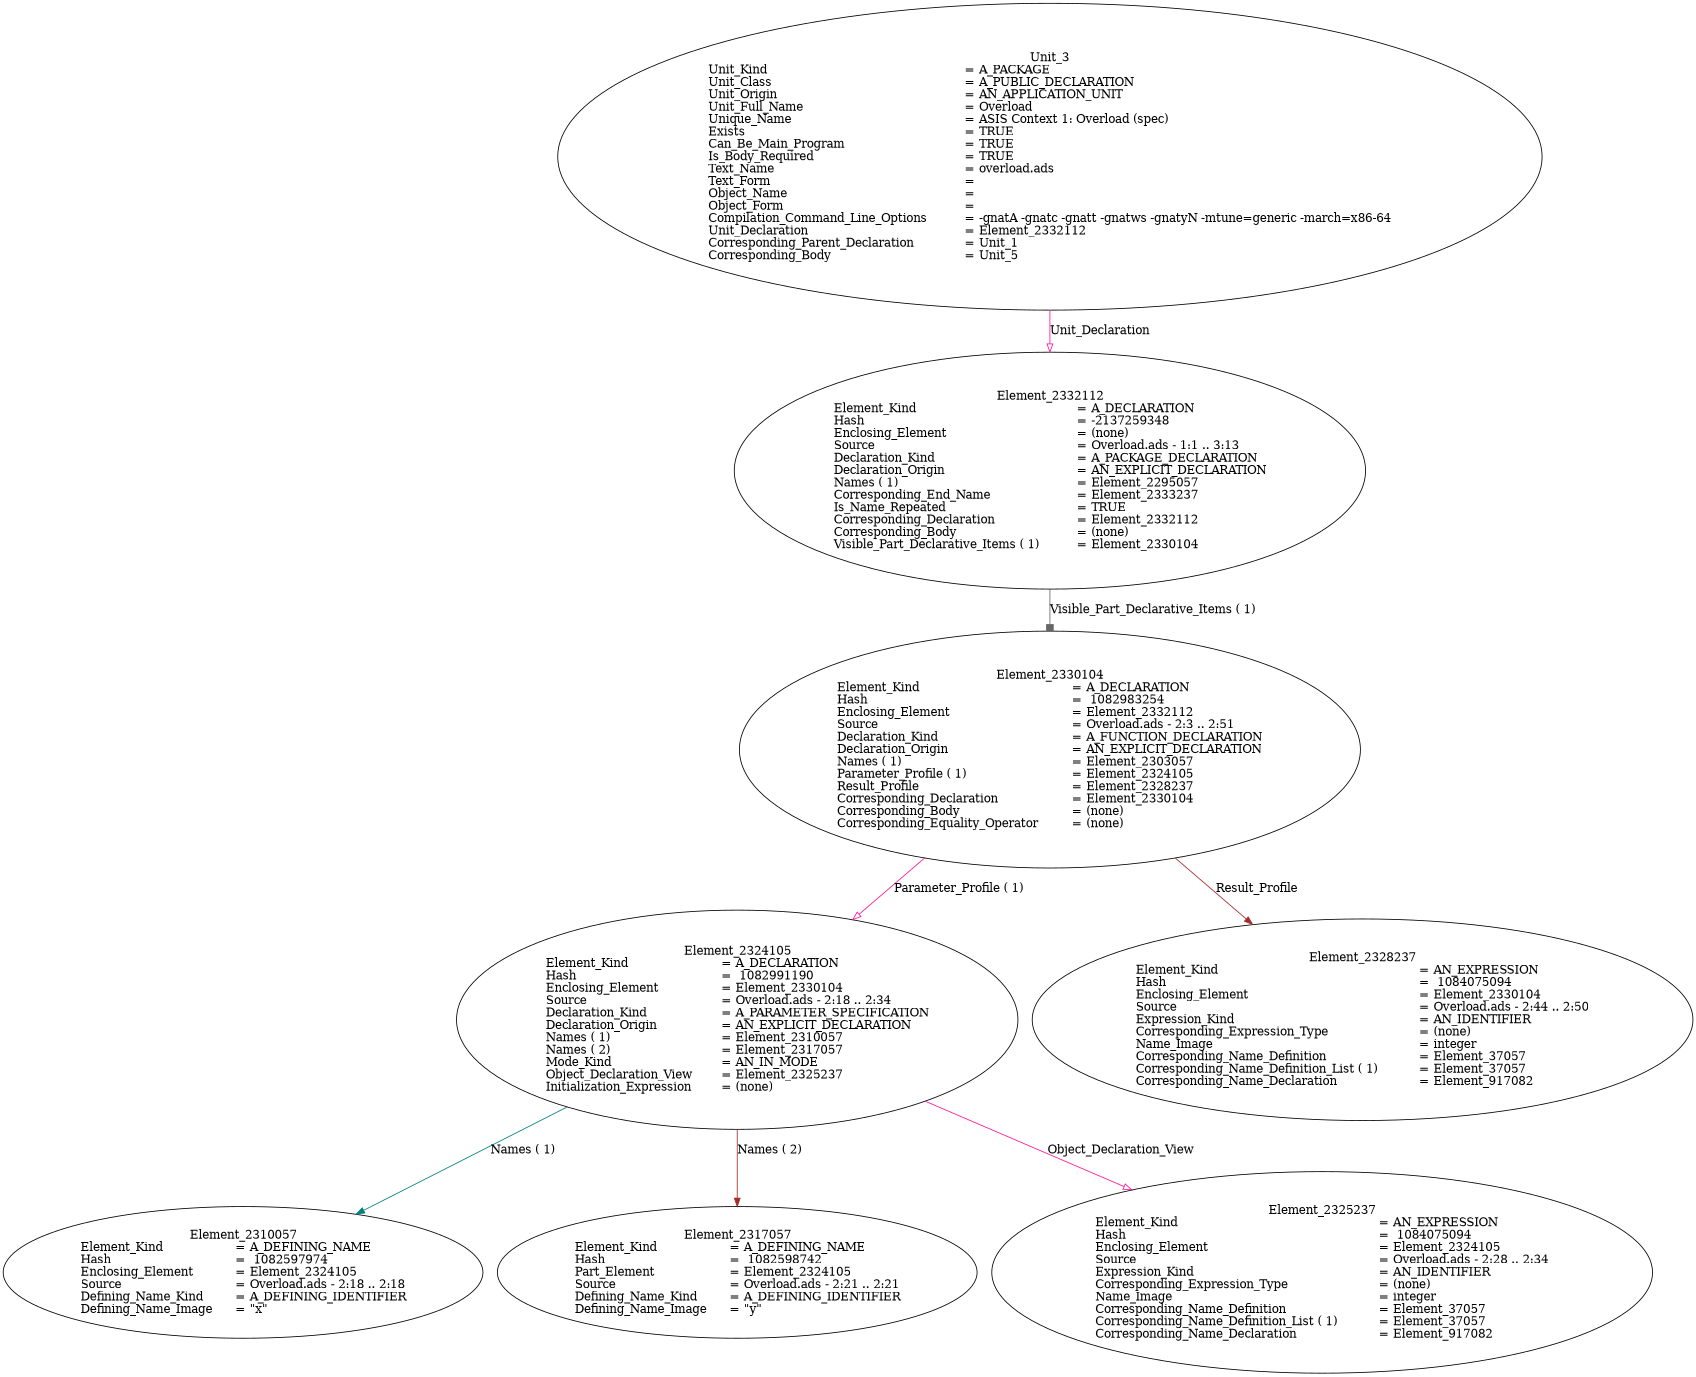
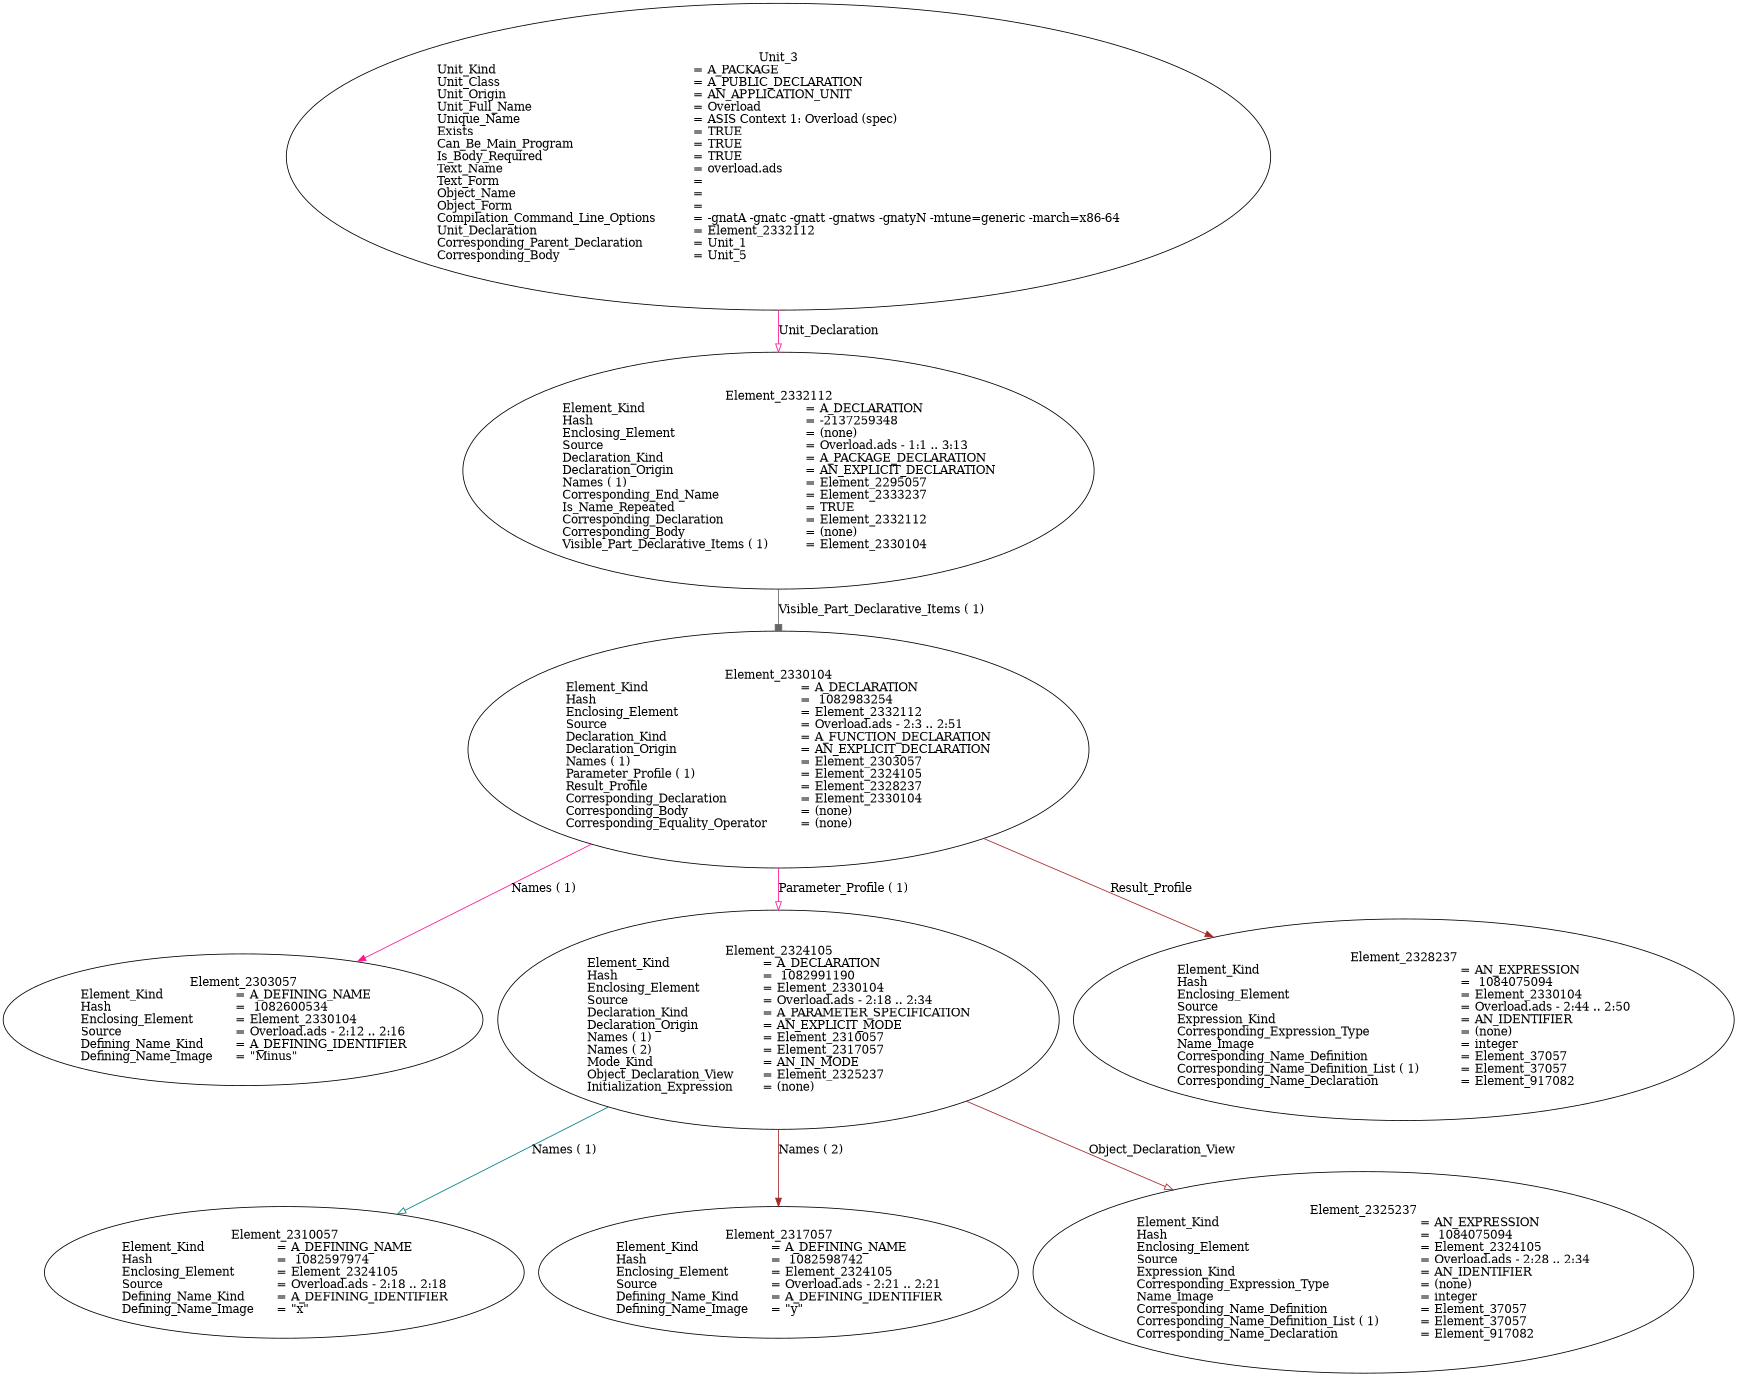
  digraph {
    edge [arrowhead=normal color=deeppink]
    n1 [label=<<TABLE BORDER="0" CELLBORDER="0" CELLSPACING="0" CELLPADDING="0">            <TR><TD COLSPAN="3">Unit_3</TD></TR>           <TR><TD ALIGN="LEFT">Unit_Kind   </TD><TD> = </TD><TD ALIGN="LEFT">A_PACKAGE</TD></TR>           <TR><TD ALIGN="LEFT">Unit_Class   </TD><TD> = </TD><TD ALIGN="LEFT">A_PUBLIC_DECLARATION</TD></TR>           <TR><TD ALIGN="LEFT">Unit_Origin   </TD><TD> = </TD><TD ALIGN="LEFT">AN_APPLICATION_UNIT</TD></TR>           <TR><TD ALIGN="LEFT">Unit_Full_Name    </TD><TD> = </TD><TD ALIGN="LEFT">Overload</TD></TR>           <TR><TD ALIGN="LEFT">Unique_Name   </TD><TD> = </TD><TD ALIGN="LEFT">ASIS Context 1: Overload (spec)</TD></TR>           <TR><TD ALIGN="LEFT">Exists  </TD><TD> = </TD><TD ALIGN="LEFT">TRUE</TD></TR>           <TR><TD ALIGN="LEFT">Can_Be_Main_Program     </TD><TD> = </TD><TD ALIGN="LEFT">TRUE</TD></TR>           <TR><TD ALIGN="LEFT">Is_Body_Required     </TD><TD> = </TD><TD ALIGN="LEFT">TRUE</TD></TR>           <TR><TD ALIGN="LEFT">Text_Name   </TD><TD> = </TD><TD ALIGN="LEFT">overload.ads</TD></TR>           <TR><TD ALIGN="LEFT">Text_Form   </TD><TD> = </TD><TD ALIGN="LEFT"></TD></TR>           <TR><TD ALIGN="LEFT">Object_Name   </TD><TD> = </TD><TD ALIGN="LEFT"></TD></TR>           <TR><TD ALIGN="LEFT">Object_Form   </TD><TD> = </TD><TD ALIGN="LEFT"></TD></TR>           <TR><TD ALIGN="LEFT">Compilation_Command_Line_Options         </TD><TD> = </TD><TD ALIGN="LEFT">-gnatA -gnatc -gnatt -gnatws -gnatyN -mtune=generic -march=x86-64</TD></TR>           <TR><TD ALIGN="LEFT">Unit_Declaration     </TD><TD> = </TD><TD ALIGN="LEFT">Element_2332112</TD></TR>           <TR><TD ALIGN="LEFT">Corresponding_Parent_Declaration         </TD><TD> = </TD><TD ALIGN="LEFT">Unit_1</TD></TR>           <TR><TD ALIGN="LEFT">Corresponding_Body     </TD><TD> = </TD><TD ALIGN="LEFT">Unit_5</TD></TR>           </TABLE>>]
    n2 [label=<<TABLE BORDER="0" CELLBORDER="0" CELLSPACING="0" CELLPADDING="0">            <TR><TD COLSPAN="3">Element_2332112</TD></TR>           <TR><TD ALIGN="LEFT">Element_Kind    </TD><TD> = </TD><TD ALIGN="LEFT">A_DECLARATION</TD></TR>           <TR><TD ALIGN="LEFT">Hash  </TD><TD> = </TD><TD ALIGN="LEFT">-2137259348</TD></TR>           <TR><TD ALIGN="LEFT">Enclosing_Element     </TD><TD> = </TD><TD ALIGN="LEFT">(none)</TD></TR>           <TR><TD ALIGN="LEFT">Source  </TD><TD> = </TD><TD ALIGN="LEFT">Overload.ads - 1:1 .. 3:13</TD></TR>           <TR><TD ALIGN="LEFT">Declaration_Kind     </TD><TD> = </TD><TD ALIGN="LEFT">A_PACKAGE_DECLARATION</TD></TR>           <TR><TD ALIGN="LEFT">Declaration_Origin     </TD><TD> = </TD><TD ALIGN="LEFT">AN_EXPLICIT_DECLARATION</TD></TR>           <TR><TD ALIGN="LEFT">Names ( 1)   </TD><TD> = </TD><TD ALIGN="LEFT">Element_2295057</TD></TR>           <TR><TD ALIGN="LEFT">Corresponding_End_Name      </TD><TD> = </TD><TD ALIGN="LEFT">Element_2333237</TD></TR>           <TR><TD ALIGN="LEFT">Is_Name_Repeated     </TD><TD> = </TD><TD ALIGN="LEFT">TRUE</TD></TR>           <TR><TD ALIGN="LEFT">Corresponding_Declaration       </TD><TD> = </TD><TD ALIGN="LEFT">Element_2332112</TD></TR>           <TR><TD ALIGN="LEFT">Corresponding_Body     </TD><TD> = </TD><TD ALIGN="LEFT">(none)</TD></TR>           <TR><TD ALIGN="LEFT">Visible_Part_Declarative_Items ( 1)         </TD><TD> = </TD><TD ALIGN="LEFT">Element_2330104</TD></TR>           </TABLE>>]
    n3 [label=<<TABLE BORDER="0" CELLBORDER="0" CELLSPACING="0" CELLPADDING="0">            <TR><TD COLSPAN="3">Element_2330104</TD></TR>           <TR><TD ALIGN="LEFT">Element_Kind    </TD><TD> = </TD><TD ALIGN="LEFT">A_DECLARATION</TD></TR>           <TR><TD ALIGN="LEFT">Hash  </TD><TD> = </TD><TD ALIGN="LEFT"> 1082983254</TD></TR>           <TR><TD ALIGN="LEFT">Enclosing_Element     </TD><TD> = </TD><TD ALIGN="LEFT">Element_2332112</TD></TR>           <TR><TD ALIGN="LEFT">Source  </TD><TD> = </TD><TD ALIGN="LEFT">Overload.ads - 2:3 .. 2:51</TD></TR>           <TR><TD ALIGN="LEFT">Declaration_Kind     </TD><TD> = </TD><TD ALIGN="LEFT">A_FUNCTION_DECLARATION</TD></TR>           <TR><TD ALIGN="LEFT">Declaration_Origin     </TD><TD> = </TD><TD ALIGN="LEFT">AN_EXPLICIT_DECLARATION</TD></TR>           <TR><TD ALIGN="LEFT">Names ( 1)   </TD><TD> = </TD><TD ALIGN="LEFT">Element_2303057</TD></TR>           <TR><TD ALIGN="LEFT">Parameter_Profile ( 1)      </TD><TD> = </TD><TD ALIGN="LEFT">Element_2324105</TD></TR>           <TR><TD ALIGN="LEFT">Result_Profile    </TD><TD> = </TD><TD ALIGN="LEFT">Element_2328237</TD></TR>           <TR><TD ALIGN="LEFT">Corresponding_Declaration       </TD><TD> = </TD><TD ALIGN="LEFT">Element_2330104</TD></TR>           <TR><TD ALIGN="LEFT">Corresponding_Body     </TD><TD> = </TD><TD ALIGN="LEFT">(none)</TD></TR>           <TR><TD ALIGN="LEFT">Corresponding_Equality_Operator        </TD><TD> = </TD><TD ALIGN="LEFT">(none)</TD></TR>           </TABLE>>]
-   n5 [label=<<TABLE BORDER="0" CELLBORDER="0" CELLSPACING="0" CELLPADDING="0">            <TR><TD COLSPAN="3">Element_2324105</TD></TR>           <TR><TD ALIGN="LEFT">Element_Kind    </TD><TD> = </TD><TD ALIGN="LEFT">A_DECLARATION</TD></TR>           <TR><TD ALIGN="LEFT">Hash  </TD><TD> = </TD><TD ALIGN="LEFT"> 1082991190</TD></TR>           <TR><TD ALIGN="LEFT">Enclosing_Element     </TD><TD> = </TD><TD ALIGN="LEFT">Element_2330104</TD></TR>           <TR><TD ALIGN="LEFT">Source  </TD><TD> = </TD><TD ALIGN="LEFT">Overload.ads - 2:18 .. 2:34</TD></TR>           <TR><TD ALIGN="LEFT">Declaration_Kind     </TD><TD> = </TD><TD ALIGN="LEFT">A_PARAMETER_SPECIFICATION</TD></TR>           <TR><TD ALIGN="LEFT">Declaration_Origin     </TD><TD> = </TD><TD ALIGN="LEFT">AN_EXPLICIT_DECLARATION</TD></TR>           <TR><TD ALIGN="LEFT">Names ( 1)   </TD><TD> = </TD><TD ALIGN="LEFT">Element_2310057</TD></TR>           <TR><TD ALIGN="LEFT">Names ( 2)   </TD><TD> = </TD><TD ALIGN="LEFT">Element_2317057</TD></TR>           <TR><TD ALIGN="LEFT">Mode_Kind   </TD><TD> = </TD><TD ALIGN="LEFT">AN_IN_MODE</TD></TR>           <TR><TD ALIGN="LEFT">Object_Declaration_View      </TD><TD> = </TD><TD ALIGN="LEFT">Element_2325237</TD></TR>           <TR><TD ALIGN="LEFT">Initialization_Expression       </TD><TD> = </TD><TD ALIGN="LEFT">(none)</TD></TR>           </TABLE>>]
+   n4 [label=<<TABLE BORDER="0" CELLBORDER="0" CELLSPACING="0" CELLPADDING="0">            <TR><TD COLSPAN="3">Element_2303057</TD></TR>           <TR><TD ALIGN="LEFT">Element_Kind    </TD><TD> = </TD><TD ALIGN="LEFT">A_DEFINING_NAME</TD></TR>           <TR><TD ALIGN="LEFT">Hash  </TD><TD> = </TD><TD ALIGN="LEFT"> 1082600534</TD></TR>           <TR><TD ALIGN="LEFT">Enclosing_Element     </TD><TD> = </TD><TD ALIGN="LEFT">Element_2330104</TD></TR>           <TR><TD ALIGN="LEFT">Source  </TD><TD> = </TD><TD ALIGN="LEFT">Overload.ads - 2:12 .. 2:16</TD></TR>           <TR><TD ALIGN="LEFT">Defining_Name_Kind     </TD><TD> = </TD><TD ALIGN="LEFT">A_DEFINING_IDENTIFIER</TD></TR>           <TR><TD ALIGN="LEFT">Defining_Name_Image     </TD><TD> = </TD><TD ALIGN="LEFT">"Minus"</TD></TR>           </TABLE>>]
+   n5 [label=<<TABLE BORDER="0" CELLBORDER="0" CELLSPACING="0" CELLPADDING="0">            <TR><TD COLSPAN="3">Element_2324105</TD></TR>           <TR><TD ALIGN="LEFT">Element_Kind    </TD><TD> = </TD><TD ALIGN="LEFT">A_DECLARATION</TD></TR>           <TR><TD ALIGN="LEFT">Hash  </TD><TD> = </TD><TD ALIGN="LEFT"> 1082991190</TD></TR>           <TR><TD ALIGN="LEFT">Enclosing_Element     </TD><TD> = </TD><TD ALIGN="LEFT">Element_2330104</TD></TR>           <TR><TD ALIGN="LEFT">Source  </TD><TD> = </TD><TD ALIGN="LEFT">Overload.ads - 2:18 .. 2:34</TD></TR>           <TR><TD ALIGN="LEFT">Declaration_Kind     </TD><TD> = </TD><TD ALIGN="LEFT">A_PARAMETER_SPECIFICATION</TD></TR>           <TR><TD ALIGN="LEFT">Declaration_Origin     </TD><TD> = </TD><TD ALIGN="LEFT">AN_EXPLICIT_MODE</TD></TR>           <TR><TD ALIGN="LEFT">Names ( 1)   </TD><TD> = </TD><TD ALIGN="LEFT">Element_2310057</TD></TR>           <TR><TD ALIGN="LEFT">Names ( 2)   </TD><TD> = </TD><TD ALIGN="LEFT">Element_2317057</TD></TR>           <TR><TD ALIGN="LEFT">Mode_Kind   </TD><TD> = </TD><TD ALIGN="LEFT">AN_IN_MODE</TD></TR>           <TR><TD ALIGN="LEFT">Object_Declaration_View      </TD><TD> = </TD><TD ALIGN="LEFT">Element_2325237</TD></TR>           <TR><TD ALIGN="LEFT">Initialization_Expression       </TD><TD> = </TD><TD ALIGN="LEFT">(none)</TD></TR>           </TABLE>>]
    n6 [label=<<TABLE BORDER="0" CELLBORDER="0" CELLSPACING="0" CELLPADDING="0">            <TR><TD COLSPAN="3">Element_2328237</TD></TR>           <TR><TD ALIGN="LEFT">Element_Kind    </TD><TD> = </TD><TD ALIGN="LEFT">AN_EXPRESSION</TD></TR>           <TR><TD ALIGN="LEFT">Hash  </TD><TD> = </TD><TD ALIGN="LEFT"> 1084075094</TD></TR>           <TR><TD ALIGN="LEFT">Enclosing_Element     </TD><TD> = </TD><TD ALIGN="LEFT">Element_2330104</TD></TR>           <TR><TD ALIGN="LEFT">Source  </TD><TD> = </TD><TD ALIGN="LEFT">Overload.ads - 2:44 .. 2:50</TD></TR>           <TR><TD ALIGN="LEFT">Expression_Kind    </TD><TD> = </TD><TD ALIGN="LEFT">AN_IDENTIFIER</TD></TR>           <TR><TD ALIGN="LEFT">Corresponding_Expression_Type        </TD><TD> = </TD><TD ALIGN="LEFT">(none)</TD></TR>           <TR><TD ALIGN="LEFT">Name_Image   </TD><TD> = </TD><TD ALIGN="LEFT">integer</TD></TR>           <TR><TD ALIGN="LEFT">Corresponding_Name_Definition        </TD><TD> = </TD><TD ALIGN="LEFT">Element_37057</TD></TR>           <TR><TD ALIGN="LEFT">Corresponding_Name_Definition_List ( 1)          </TD><TD> = </TD><TD ALIGN="LEFT">Element_37057</TD></TR>           <TR><TD ALIGN="LEFT">Corresponding_Name_Declaration        </TD><TD> = </TD><TD ALIGN="LEFT">Element_917082</TD></TR>           </TABLE>>]
    n7 [label=<<TABLE BORDER="0" CELLBORDER="0" CELLSPACING="0" CELLPADDING="0">            <TR><TD COLSPAN="3">Element_2310057</TD></TR>           <TR><TD ALIGN="LEFT">Element_Kind    </TD><TD> = </TD><TD ALIGN="LEFT">A_DEFINING_NAME</TD></TR>           <TR><TD ALIGN="LEFT">Hash  </TD><TD> = </TD><TD ALIGN="LEFT"> 1082597974</TD></TR>           <TR><TD ALIGN="LEFT">Enclosing_Element     </TD><TD> = </TD><TD ALIGN="LEFT">Element_2324105</TD></TR>           <TR><TD ALIGN="LEFT">Source  </TD><TD> = </TD><TD ALIGN="LEFT">Overload.ads - 2:18 .. 2:18</TD></TR>           <TR><TD ALIGN="LEFT">Defining_Name_Kind     </TD><TD> = </TD><TD ALIGN="LEFT">A_DEFINING_IDENTIFIER</TD></TR>           <TR><TD ALIGN="LEFT">Defining_Name_Image     </TD><TD> = </TD><TD ALIGN="LEFT">"x"</TD></TR>           </TABLE>>]
-   n8 [label=<<TABLE BORDER="0" CELLBORDER="0" CELLSPACING="0" CELLPADDING="0">            <TR><TD COLSPAN="3">Element_2317057</TD></TR>           <TR><TD ALIGN="LEFT">Element_Kind    </TD><TD> = </TD><TD ALIGN="LEFT">A_DEFINING_NAME</TD></TR>           <TR><TD ALIGN="LEFT">Hash  </TD><TD> = </TD><TD ALIGN="LEFT"> 1082598742</TD></TR>           <TR><TD ALIGN="LEFT">Part_Element     </TD><TD> = </TD><TD ALIGN="LEFT">Element_2324105</TD></TR>           <TR><TD ALIGN="LEFT">Source  </TD><TD> = </TD><TD ALIGN="LEFT">Overload.ads - 2:21 .. 2:21</TD></TR>           <TR><TD ALIGN="LEFT">Defining_Name_Kind     </TD><TD> = </TD><TD ALIGN="LEFT">A_DEFINING_IDENTIFIER</TD></TR>           <TR><TD ALIGN="LEFT">Defining_Name_Image     </TD><TD> = </TD><TD ALIGN="LEFT">"y"</TD></TR>           </TABLE>>]
+   n8 [label=<<TABLE BORDER="0" CELLBORDER="0" CELLSPACING="0" CELLPADDING="0">            <TR><TD COLSPAN="3">Element_2317057</TD></TR>           <TR><TD ALIGN="LEFT">Element_Kind    </TD><TD> = </TD><TD ALIGN="LEFT">A_DEFINING_NAME</TD></TR>           <TR><TD ALIGN="LEFT">Hash  </TD><TD> = </TD><TD ALIGN="LEFT"> 1082598742</TD></TR>           <TR><TD ALIGN="LEFT">Enclosing_Element     </TD><TD> = </TD><TD ALIGN="LEFT">Element_2324105</TD></TR>           <TR><TD ALIGN="LEFT">Source  </TD><TD> = </TD><TD ALIGN="LEFT">Overload.ads - 2:21 .. 2:21</TD></TR>           <TR><TD ALIGN="LEFT">Defining_Name_Kind     </TD><TD> = </TD><TD ALIGN="LEFT">A_DEFINING_IDENTIFIER</TD></TR>           <TR><TD ALIGN="LEFT">Defining_Name_Image     </TD><TD> = </TD><TD ALIGN="LEFT">"y"</TD></TR>           </TABLE>>]
    n9 [label=<<TABLE BORDER="0" CELLBORDER="0" CELLSPACING="0" CELLPADDING="0">            <TR><TD COLSPAN="3">Element_2325237</TD></TR>           <TR><TD ALIGN="LEFT">Element_Kind    </TD><TD> = </TD><TD ALIGN="LEFT">AN_EXPRESSION</TD></TR>           <TR><TD ALIGN="LEFT">Hash  </TD><TD> = </TD><TD ALIGN="LEFT"> 1084075094</TD></TR>           <TR><TD ALIGN="LEFT">Enclosing_Element     </TD><TD> = </TD><TD ALIGN="LEFT">Element_2324105</TD></TR>           <TR><TD ALIGN="LEFT">Source  </TD><TD> = </TD><TD ALIGN="LEFT">Overload.ads - 2:28 .. 2:34</TD></TR>           <TR><TD ALIGN="LEFT">Expression_Kind    </TD><TD> = </TD><TD ALIGN="LEFT">AN_IDENTIFIER</TD></TR>           <TR><TD ALIGN="LEFT">Corresponding_Expression_Type        </TD><TD> = </TD><TD ALIGN="LEFT">(none)</TD></TR>           <TR><TD ALIGN="LEFT">Name_Image   </TD><TD> = </TD><TD ALIGN="LEFT">integer</TD></TR>           <TR><TD ALIGN="LEFT">Corresponding_Name_Definition        </TD><TD> = </TD><TD ALIGN="LEFT">Element_37057</TD></TR>           <TR><TD ALIGN="LEFT">Corresponding_Name_Definition_List ( 1)          </TD><TD> = </TD><TD ALIGN="LEFT">Element_37057</TD></TR>           <TR><TD ALIGN="LEFT">Corresponding_Name_Declaration        </TD><TD> = </TD><TD ALIGN="LEFT">Element_917082</TD></TR>           </TABLE>>]
    n1 -> n2 [arrowhead=onormal label=Unit_Declaration]
    n2 -> n3 [arrowhead=box color=gray40 label="Visible_Part_Declarative_Items ( 1)"]
+   n3 -> n4 [label="Names ( 1)"]
    n3 -> n5 [arrowhead=onormal label="Parameter_Profile ( 1)"]
    n3 -> n6 [color=brown label=Result_Profile]
-   n5 -> n7 [color=teal label="Names ( 1)"]
+   n5 -> n7 [arrowhead=onormal color=teal label="Names ( 1)"]
    n5 -> n8 [color=brown label="Names ( 2)"]
-   n5 -> n9 [arrowhead=onormal label=Object_Declaration_View]
+   n5 -> n9 [arrowhead=onormal color=brown label=Object_Declaration_View]
  }
